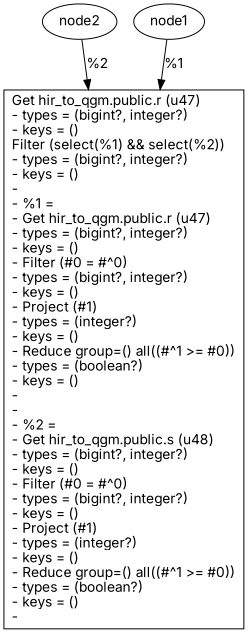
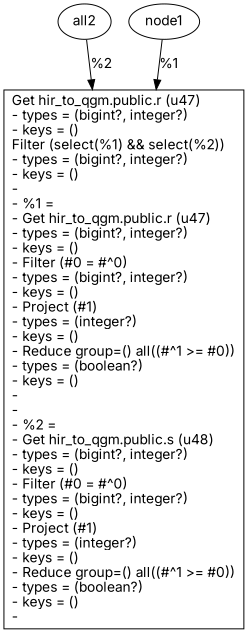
  digraph {
    fontname=Inter
    node [fontname=Inter]
    edge [fontname=Inter]
    n1 [label="Get hir_to_qgm.public.r (u47)\l- types = (bigint?, integer?)\l- keys = ()\lFilter (select(%1) && select(%2))\l- types = (bigint?, integer?)\l- keys = ()\l-\l- %1 =\l- Get hir_to_qgm.public.r (u47)\l- types = (bigint?, integer?)\l- keys = ()\l- Filter (#0 = #^0)\l- types = (bigint?, integer?)\l- keys = ()\l- Project (#1)\l- types = (integer?)\l- keys = ()\l- Reduce group=() all((#^1 \>= #0))\l- types = (boolean?)\l- keys = ()\l-\l-\l- %2 =\l- Get hir_to_qgm.public.s (u48)\l- types = (bigint?, integer?)\l- keys = ()\l- Filter (#0 = #^0)\l- types = (bigint?, integer?)\l- keys = ()\l- Project (#1)\l- types = (integer?)\l- keys = ()\l- Reduce group=() all((#^1 \>= #0))\l- types = (boolean?)\l- keys = ()\l-\l" shape=record]
-   node2
+   node2 [label=all2]
    node1
    node2 -> n1 [label="%2\l"]
    node1 -> n1 [label="%1\l"]
  }
